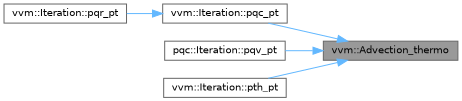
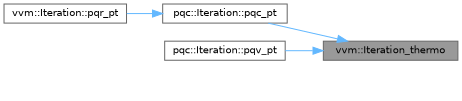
  digraph {
    rankdir=RL
    node [color=grey40 fillcolor=white fontname=Helvetica fontsize=10 shape=box style=filled]
    edge [color=steelblue1 dir=back fontname=Helvetica fontsize=10 labelfontname=Helvetica labelfontsize=10 style=solid]
-   n1 [color=gray40 fillcolor=grey60 fontcolor=black height=0.2 label="vvm::Advection_thermo" width=0.4]
-   n2 [height=0.2 label="vvm::Iteration::pqc_pt" width=0.4]
+   n1 [color=gray40 fillcolor=grey60 fontcolor=black height=0.2 label="vvm::Iteration_thermo" width=0.4]
+   n2 [height=0.2 label="pqc::Iteration::pqc_pt" width=0.4]
    n3 [height=0.2 label="pqc::Iteration::pqv_pt" width=0.4]
-   n4 [height=0.2 label="vvm::Iteration::pth_pt" width=0.4]
    n5 [height=0.2 label="vvm::Iteration::pqr_pt" width=0.4]
    n1 -> n2
    n1 -> n3
-   n1 -> n4
    n2 -> n5
  }
